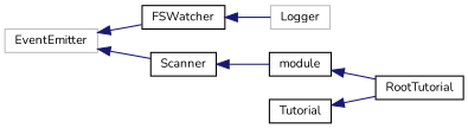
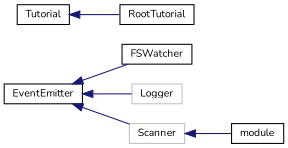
  digraph {
    fontname=Nunito
    rankdir=LR
    node [color=black fillcolor=white fontname=Nunito fontsize=10 shape=record style=filled]
    edge [color=midnightblue dir=back fontname=Nunito fontsize=10 labelfontname=Helvetica labelfontsize=10 style=solid]
-   n1 [color=grey75 height=0.2 label=EventEmitter width=0.4]
+   n1 [height=0.2 label=EventEmitter width=0.4]
    n2 [height=0.2 label=FSWatcher width=0.4]
    n3 [color=grey75 height=0.2 label=Logger width=0.4]
-   n4 [height=0.2 label=Scanner width=0.4]
+   n4 [color=grey75 height=0.2 label=Scanner width=0.4]
    n5 [height=0.2 label=module width=0.4]
    n6 [height=0.2 label=RootTutorial width=0.4]
    n7 [height=0.2 label=Tutorial width=0.4]
    n1 -> n2
-   n2 -> n3
+   n1 -> n3
    n1 -> n4
    n4 -> n5
-   n5 -> n6
    n7 -> n6
  }
